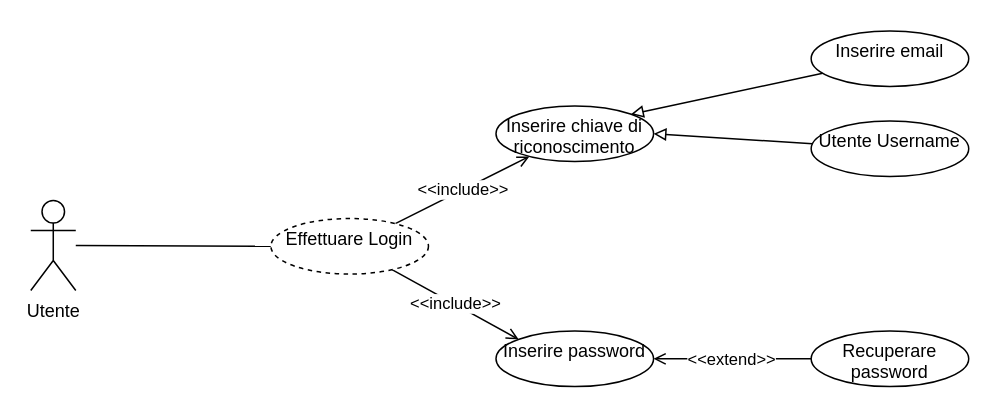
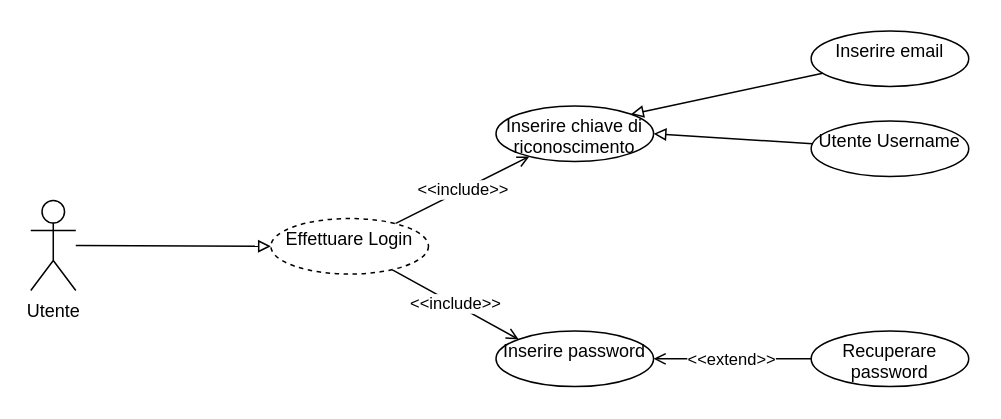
  <mxCell id="0" />
  <mxCell id="1" parent="0" />
- <mxCell id="2" value="" style="edgeStyle=none;rounded=0;orthogonalLoop=1;jettySize=auto;html=1;endArrow=none;endFill=0;" parent="1" source="3" target="6" edge="1"><mxGeometry relative="1" as="geometry" /></mxCell>
+ <mxCell id="2" value="" style="edgeStyle=none;rounded=0;orthogonalLoop=1;jettySize=auto;html=1;endArrow=block;endFill=0;" parent="1" source="3" target="6" edge="1"><mxGeometry relative="1" as="geometry" /></mxCell>
  <mxCell id="3" value="Utente" style="shape=umlActor;verticalLabelPosition=bottom;verticalAlign=top;html=1;" parent="1" vertex="1"><mxGeometry x="20" y="133" width="30" height="60" as="geometry" /></mxCell>
  <mxCell id="4" value="&amp;lt;&amp;lt;include&amp;gt;&amp;gt;" style="edgeStyle=none;rounded=0;orthogonalLoop=1;jettySize=auto;html=1;endArrow=open;endFill=0;" parent="1" source="6" target="8" edge="1"><mxGeometry relative="1" as="geometry" /></mxCell>
  <mxCell id="5" value="&lt;meta charset=&quot;utf-8&quot;&gt;&lt;span style=&quot;color: rgb(0, 0, 0); font-family: Helvetica; font-size: 11px; font-style: normal; font-variant-ligatures: normal; font-variant-caps: normal; font-weight: 400; letter-spacing: normal; orphans: 2; text-align: center; text-indent: 0px; text-transform: none; widows: 2; word-spacing: 0px; -webkit-text-stroke-width: 0px; background-color: rgb(255, 255, 255); text-decoration-thickness: initial; text-decoration-style: initial; text-decoration-color: initial; float: none; display: inline !important;&quot;&gt;&amp;lt;&amp;lt;include&amp;gt;&amp;gt;&lt;/span&gt;" style="edgeStyle=none;rounded=0;orthogonalLoop=1;jettySize=auto;html=1;entryX=0;entryY=0;entryDx=0;entryDy=0;endArrow=open;endFill=0;" parent="1" source="6" target="7" edge="1"><mxGeometry relative="1" as="geometry" /></mxCell>
  <mxCell id="6" value="Effettuare Login" style="ellipse;whiteSpace=wrap;html=1;verticalAlign=top;dashed=1;" parent="1" vertex="1"><mxGeometry x="180" y="145" width="105" height="37" as="geometry" /></mxCell>
  <mxCell id="7" value="Inserire password" style="ellipse;whiteSpace=wrap;html=1;verticalAlign=top;" parent="1" vertex="1"><mxGeometry x="330" y="220" width="105" height="37" as="geometry" /></mxCell>
  <mxCell id="8" value="Inserire chiave di riconoscimento" style="ellipse;whiteSpace=wrap;html=1;verticalAlign=top;" parent="1" vertex="1"><mxGeometry x="330" y="70" width="105" height="37" as="geometry" /></mxCell>
  <mxCell id="9" style="edgeStyle=none;rounded=0;orthogonalLoop=1;jettySize=auto;html=1;entryX=1;entryY=0;entryDx=0;entryDy=0;endArrow=block;endFill=0;" parent="1" source="10" target="8" edge="1"><mxGeometry relative="1" as="geometry" /></mxCell>
  <mxCell id="10" value="Inserire email" style="ellipse;whiteSpace=wrap;html=1;verticalAlign=top;" parent="1" vertex="1"><mxGeometry x="540" y="20" width="105" height="37" as="geometry" /></mxCell>
  <mxCell id="11" style="edgeStyle=none;rounded=0;orthogonalLoop=1;jettySize=auto;html=1;entryX=1;entryY=0.5;entryDx=0;entryDy=0;endArrow=block;endFill=0;" parent="1" source="12" target="8" edge="1"><mxGeometry relative="1" as="geometry" /></mxCell>
  <mxCell id="12" value="Utente Username" style="ellipse;whiteSpace=wrap;html=1;verticalAlign=top;" parent="1" vertex="1"><mxGeometry x="540" y="80" width="105" height="37" as="geometry" /></mxCell>
  <mxCell id="13" value="&amp;lt;&amp;lt;extend&amp;gt;&amp;gt;" style="edgeStyle=none;rounded=0;orthogonalLoop=1;jettySize=auto;html=1;entryX=1;entryY=0.5;entryDx=0;entryDy=0;endArrow=open;endFill=0;" parent="1" source="14" target="7" edge="1"><mxGeometry relative="1" as="geometry" /></mxCell>
  <mxCell id="14" value="Recuperare password" style="ellipse;whiteSpace=wrap;html=1;verticalAlign=top;" parent="1" vertex="1"><mxGeometry x="540" y="220" width="105" height="37" as="geometry" /></mxCell>
